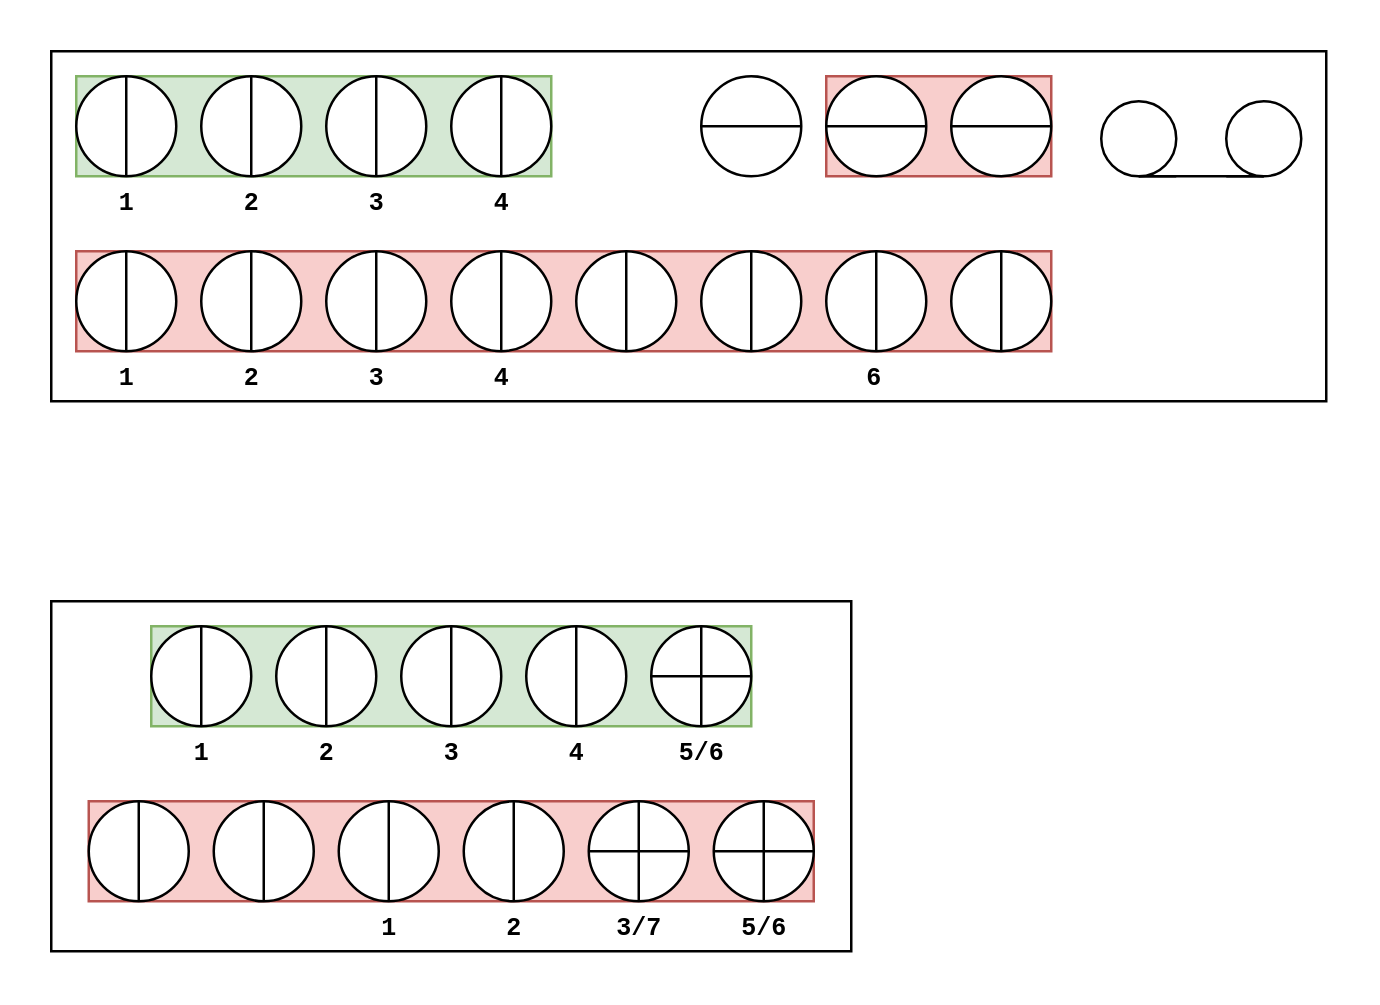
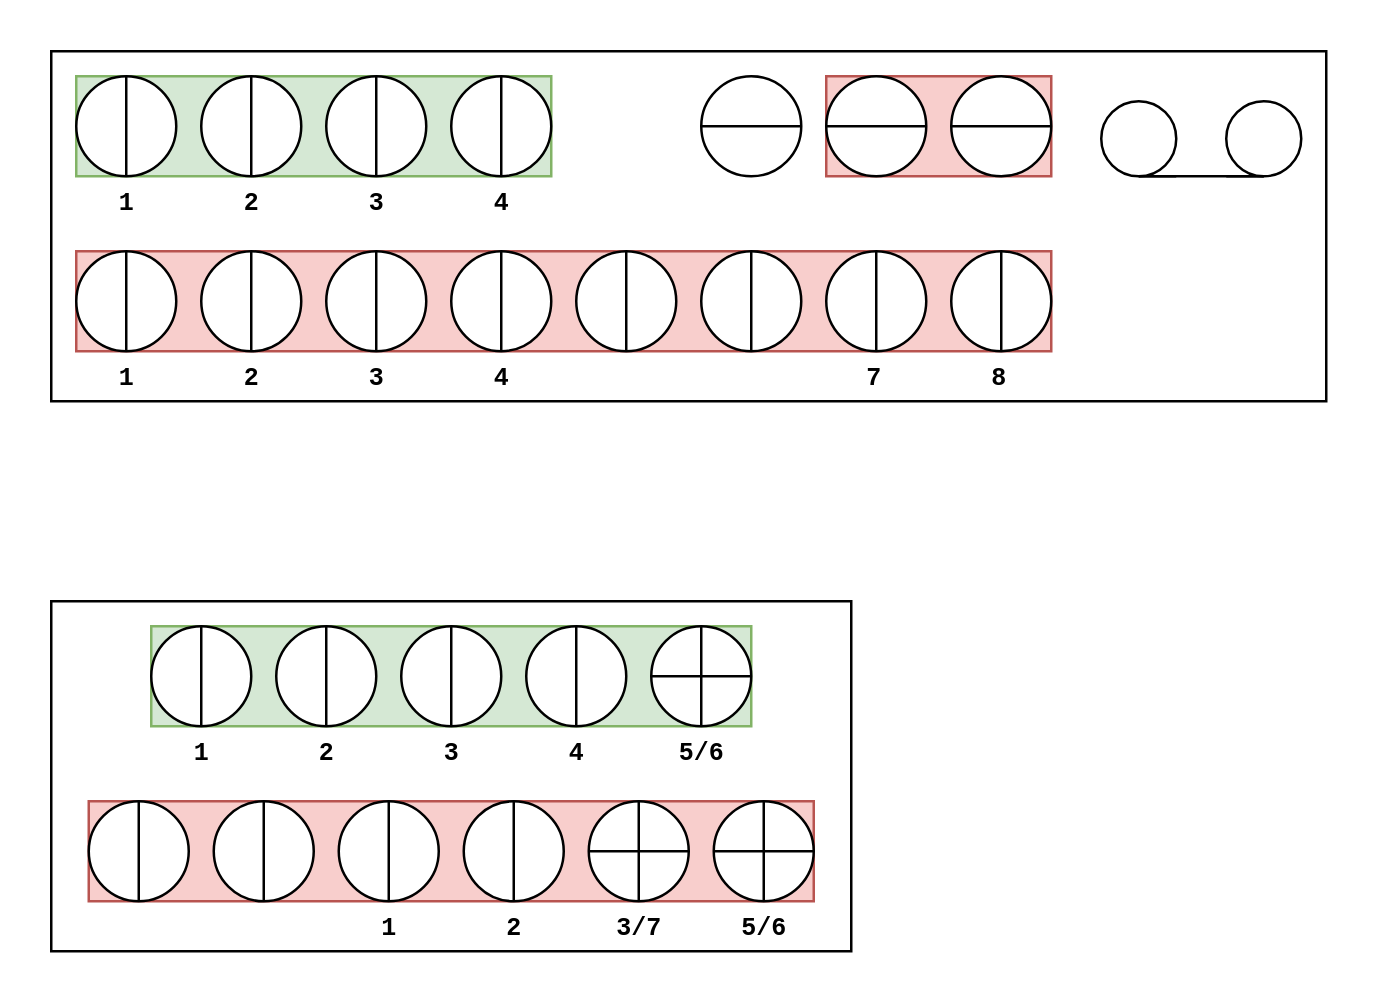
  <mxCell id="0" />
  <mxCell id="1" parent="0" />
  <mxCell id="2" value="" style="group" vertex="1" connectable="0" parent="1"><mxGeometry x="20" y="20" width="510" height="140" as="geometry" /></mxCell>
  <mxCell id="3" value="" style="rounded=0;whiteSpace=wrap;html=1;" vertex="1" parent="2"><mxGeometry width="510" height="140" as="geometry" /></mxCell>
  <mxCell id="4" value="" style="group" vertex="1" connectable="0" parent="2"><mxGeometry x="10" y="10" width="490" height="130" as="geometry" /></mxCell>
  <mxCell id="5" value="" style="group" vertex="1" connectable="0" parent="4"><mxGeometry x="410" y="10" width="80" height="30" as="geometry" /></mxCell>
  <mxCell id="6" value="" style="shape=tapeData;whiteSpace=wrap;html=1;perimeter=ellipsePerimeter;" vertex="1" parent="5"><mxGeometry width="30" height="30" as="geometry" /></mxCell>
  <mxCell id="7" value="" style="shape=tapeData;whiteSpace=wrap;html=1;perimeter=ellipsePerimeter;flipH=1;" vertex="1" parent="5"><mxGeometry x="50" width="30" height="30" as="geometry" /></mxCell>
  <mxCell id="8" value="" style="endArrow=none;html=1;exitX=0.5;exitY=1;exitDx=0;exitDy=0;entryX=0.5;entryY=1;entryDx=0;entryDy=0;" edge="1" parent="5" source="6" target="7"><mxGeometry width="50" height="50" relative="1" as="geometry"><mxPoint x="20" y="90" as="sourcePoint" /><mxPoint x="230" y="40" as="targetPoint" /></mxGeometry></mxCell>
  <mxCell id="9" value="" style="shape=lineEllipse;line=horizontal;perimeter=ellipsePerimeter;whiteSpace=wrap;html=1;backgroundOutline=1;" vertex="1" parent="4"><mxGeometry x="250" width="40" height="40" as="geometry" /></mxCell>
  <mxCell id="10" value="" style="group;fillColor=#f8cecc;strokeColor=#b85450;" vertex="1" connectable="0" parent="4"><mxGeometry x="300" width="90" height="40" as="geometry" /></mxCell>
  <mxCell id="11" value="" style="shape=lineEllipse;line=horizontal;perimeter=ellipsePerimeter;whiteSpace=wrap;html=1;backgroundOutline=1;" vertex="1" parent="10"><mxGeometry x="50" width="40" height="40" as="geometry" /></mxCell>
  <mxCell id="12" value="" style="shape=lineEllipse;line=horizontal;perimeter=ellipsePerimeter;whiteSpace=wrap;html=1;backgroundOutline=1;" vertex="1" parent="10"><mxGeometry width="40" height="40" as="geometry" /></mxCell>
  <mxCell id="13" value="" style="group" vertex="1" connectable="0" parent="4"><mxGeometry width="190" height="60" as="geometry" /></mxCell>
  <mxCell id="14" value="&lt;font style=&quot;font-size: 10px&quot; face=&quot;Courier New&quot;&gt;&lt;b&gt;1&lt;/b&gt;&lt;/font&gt;" style="text;html=1;resizable=0;autosize=1;align=center;verticalAlign=middle;points=[];fillColor=none;strokeColor=none;rounded=0;" vertex="1" parent="13"><mxGeometry x="10" y="40" width="20" height="20" as="geometry" /></mxCell>
  <mxCell id="15" value="" style="group;fillColor=#d5e8d4;strokeColor=#82b366;" vertex="1" connectable="0" parent="13"><mxGeometry width="190" height="40" as="geometry" /></mxCell>
  <mxCell id="16" value="" style="shape=lineEllipse;line=vertical;perimeter=ellipsePerimeter;whiteSpace=wrap;html=1;backgroundOutline=1;" vertex="1" parent="15"><mxGeometry width="40" height="40" as="geometry" /></mxCell>
  <mxCell id="17" value="" style="shape=lineEllipse;line=vertical;perimeter=ellipsePerimeter;whiteSpace=wrap;html=1;backgroundOutline=1;" vertex="1" parent="15"><mxGeometry x="50" width="40" height="40" as="geometry" /></mxCell>
  <mxCell id="18" value="" style="shape=lineEllipse;line=vertical;perimeter=ellipsePerimeter;whiteSpace=wrap;html=1;backgroundOutline=1;" vertex="1" parent="15"><mxGeometry x="100" width="40" height="40" as="geometry" /></mxCell>
  <mxCell id="19" value="" style="shape=lineEllipse;line=vertical;perimeter=ellipsePerimeter;whiteSpace=wrap;html=1;backgroundOutline=1;" vertex="1" parent="15"><mxGeometry x="150" width="40" height="40" as="geometry" /></mxCell>
  <mxCell id="20" value="&lt;font style=&quot;font-size: 10px&quot; face=&quot;Courier New&quot;&gt;&lt;b&gt;2&lt;/b&gt;&lt;/font&gt;" style="text;html=1;resizable=0;autosize=1;align=center;verticalAlign=middle;points=[];fillColor=none;strokeColor=none;rounded=0;" vertex="1" parent="13"><mxGeometry x="60" y="40" width="20" height="20" as="geometry" /></mxCell>
  <mxCell id="21" value="&lt;font style=&quot;font-size: 10px&quot;&gt;&lt;b&gt;&lt;font style=&quot;font-size: 10px&quot; face=&quot;Courier New&quot;&gt;3&lt;/font&gt;&lt;/b&gt;&lt;/font&gt;" style="text;html=1;resizable=0;autosize=1;align=center;verticalAlign=middle;points=[];fillColor=none;strokeColor=none;rounded=0;" vertex="1" parent="13"><mxGeometry x="110" y="40" width="20" height="20" as="geometry" /></mxCell>
  <mxCell id="22" value="&lt;font style=&quot;font-size: 10px&quot; face=&quot;Courier New&quot;&gt;&lt;b&gt;4&lt;/b&gt;&lt;/font&gt;" style="text;html=1;resizable=0;autosize=1;align=center;verticalAlign=middle;points=[];fillColor=none;strokeColor=none;rounded=0;" vertex="1" parent="13"><mxGeometry x="160" y="40" width="20" height="20" as="geometry" /></mxCell>
  <mxCell id="23" value="" style="group" vertex="1" connectable="0" parent="4"><mxGeometry y="70" width="390" height="60" as="geometry" /></mxCell>
  <mxCell id="24" value="" style="group;fillColor=#f8cecc;strokeColor=#b85450;" vertex="1" connectable="0" parent="23"><mxGeometry width="390" height="40" as="geometry" /></mxCell>
  <mxCell id="25" value="" style="shape=lineEllipse;line=vertical;perimeter=ellipsePerimeter;whiteSpace=wrap;html=1;backgroundOutline=1;" vertex="1" parent="24"><mxGeometry width="40" height="40" as="geometry" /></mxCell>
  <mxCell id="26" value="" style="shape=lineEllipse;line=vertical;perimeter=ellipsePerimeter;whiteSpace=wrap;html=1;backgroundOutline=1;" vertex="1" parent="24"><mxGeometry x="50" width="40" height="40" as="geometry" /></mxCell>
  <mxCell id="27" value="" style="shape=lineEllipse;line=vertical;perimeter=ellipsePerimeter;whiteSpace=wrap;html=1;backgroundOutline=1;" vertex="1" parent="24"><mxGeometry x="100" width="40" height="40" as="geometry" /></mxCell>
  <mxCell id="28" value="" style="shape=lineEllipse;line=vertical;perimeter=ellipsePerimeter;whiteSpace=wrap;html=1;backgroundOutline=1;" vertex="1" parent="24"><mxGeometry x="350" width="40" height="40" as="geometry" /></mxCell>
  <mxCell id="29" value="" style="shape=lineEllipse;line=vertical;perimeter=ellipsePerimeter;whiteSpace=wrap;html=1;backgroundOutline=1;" vertex="1" parent="24"><mxGeometry x="150" width="40" height="40" as="geometry" /></mxCell>
  <mxCell id="30" value="" style="shape=lineEllipse;line=vertical;perimeter=ellipsePerimeter;whiteSpace=wrap;html=1;backgroundOutline=1;" vertex="1" parent="24"><mxGeometry x="300" width="40" height="40" as="geometry" /></mxCell>
  <mxCell id="31" value="" style="shape=lineEllipse;line=vertical;perimeter=ellipsePerimeter;whiteSpace=wrap;html=1;backgroundOutline=1;" vertex="1" parent="24"><mxGeometry x="250" width="40" height="40" as="geometry" /></mxCell>
  <mxCell id="32" value="" style="shape=lineEllipse;line=vertical;perimeter=ellipsePerimeter;whiteSpace=wrap;html=1;backgroundOutline=1;" vertex="1" parent="24"><mxGeometry x="200" width="40" height="40" as="geometry" /></mxCell>
  <mxCell id="33" value="&lt;font style=&quot;font-size: 10px&quot; face=&quot;Courier New&quot;&gt;&lt;b&gt;1&lt;/b&gt;&lt;/font&gt;" style="text;html=1;resizable=0;autosize=1;align=center;verticalAlign=middle;points=[];fillColor=none;strokeColor=none;rounded=0;" vertex="1" parent="23"><mxGeometry x="10" y="40" width="20" height="20" as="geometry" /></mxCell>
  <mxCell id="34" value="&lt;font style=&quot;font-size: 10px&quot; face=&quot;Courier New&quot;&gt;&lt;b&gt;2&lt;/b&gt;&lt;/font&gt;" style="text;html=1;resizable=0;autosize=1;align=center;verticalAlign=middle;points=[];fillColor=none;strokeColor=none;rounded=0;" vertex="1" parent="23"><mxGeometry x="60" y="40" width="20" height="20" as="geometry" /></mxCell>
  <mxCell id="35" value="&lt;font style=&quot;font-size: 10px&quot;&gt;&lt;b&gt;&lt;font style=&quot;font-size: 10px&quot; face=&quot;Courier New&quot;&gt;3&lt;/font&gt;&lt;/b&gt;&lt;/font&gt;" style="text;html=1;resizable=0;autosize=1;align=center;verticalAlign=middle;points=[];fillColor=none;strokeColor=none;rounded=0;" vertex="1" parent="23"><mxGeometry x="110" y="40" width="20" height="20" as="geometry" /></mxCell>
  <mxCell id="36" value="&lt;font style=&quot;font-size: 10px&quot; face=&quot;Courier New&quot;&gt;&lt;b&gt;4&lt;/b&gt;&lt;/font&gt;" style="text;html=1;resizable=0;autosize=1;align=center;verticalAlign=middle;points=[];fillColor=none;strokeColor=none;rounded=0;" vertex="1" parent="23"><mxGeometry x="160" y="40" width="20" height="20" as="geometry" /></mxCell>
- <mxCell id="37" value="&lt;font style=&quot;font-size: 10px&quot; face=&quot;Courier New&quot;&gt;&lt;b&gt;6&lt;/b&gt;&lt;/font&gt;" style="text;html=1;resizable=0;autosize=1;align=center;verticalAlign=middle;points=[];fillColor=none;strokeColor=none;rounded=0;" vertex="1" parent="23"><mxGeometry x="309" y="40" width="20" height="20" as="geometry" /></mxCell>
+ <mxCell id="37" value="&lt;font style=&quot;font-size: 10px&quot; face=&quot;Courier New&quot;&gt;&lt;b&gt;7&lt;/b&gt;&lt;/font&gt;" style="text;html=1;resizable=0;autosize=1;align=center;verticalAlign=middle;points=[];fillColor=none;strokeColor=none;rounded=0;" vertex="1" parent="23"><mxGeometry x="309" y="40" width="20" height="20" as="geometry" /></mxCell>
+ <mxCell id="38" value="&lt;font style=&quot;font-size: 10px&quot; face=&quot;Courier New&quot;&gt;&lt;b&gt;8&lt;/b&gt;&lt;/font&gt;" style="text;html=1;resizable=0;autosize=1;align=center;verticalAlign=middle;points=[];fillColor=none;strokeColor=none;rounded=0;" vertex="1" parent="23"><mxGeometry x="359" y="40" width="20" height="20" as="geometry" /></mxCell>
  <mxCell id="39" value="" style="group" vertex="1" connectable="0" parent="1"><mxGeometry x="20" y="240" width="320" height="140" as="geometry" /></mxCell>
  <mxCell id="40" value="" style="rounded=0;whiteSpace=wrap;html=1;" vertex="1" parent="39"><mxGeometry width="320" height="140" as="geometry" /></mxCell>
  <mxCell id="41" value="" style="group" vertex="1" connectable="0" parent="39"><mxGeometry x="15" y="80" width="290" height="60" as="geometry" /></mxCell>
  <mxCell id="42" value="&lt;font style=&quot;font-size: 10px&quot; face=&quot;Courier New&quot;&gt;&lt;b&gt;2&lt;/b&gt;&lt;/font&gt;" style="text;html=1;resizable=0;autosize=1;align=center;verticalAlign=middle;points=[];fillColor=none;strokeColor=none;rounded=0;" vertex="1" parent="41"><mxGeometry x="160" y="40" width="20" height="20" as="geometry" /></mxCell>
  <mxCell id="43" value="&lt;font style=&quot;font-size: 10px&quot; face=&quot;Courier New&quot;&gt;&lt;b&gt;1&lt;/b&gt;&lt;/font&gt;" style="text;html=1;resizable=0;autosize=1;align=center;verticalAlign=middle;points=[];fillColor=none;strokeColor=none;rounded=0;" vertex="1" parent="41"><mxGeometry x="110" y="40" width="20" height="20" as="geometry" /></mxCell>
  <mxCell id="44" value="&lt;font style=&quot;font-size: 10px&quot; face=&quot;Courier New&quot;&gt;&lt;b&gt;3/7&lt;/b&gt;&lt;/font&gt;" style="text;html=1;resizable=0;autosize=1;align=center;verticalAlign=middle;points=[];fillColor=none;strokeColor=none;rounded=0;" vertex="1" parent="41"><mxGeometry x="205" y="40" width="30" height="20" as="geometry" /></mxCell>
  <mxCell id="45" value="&lt;font style=&quot;font-size: 10px&quot; face=&quot;Courier New&quot;&gt;&lt;b&gt;5/6&lt;/b&gt;&lt;/font&gt;" style="text;html=1;resizable=0;autosize=1;align=center;verticalAlign=middle;points=[];fillColor=none;strokeColor=none;rounded=0;" vertex="1" parent="41"><mxGeometry x="255" y="40" width="30" height="20" as="geometry" /></mxCell>
  <mxCell id="46" value="" style="group;fillColor=#f8cecc;strokeColor=#b85450;" vertex="1" connectable="0" parent="41"><mxGeometry width="290" height="40" as="geometry" /></mxCell>
  <mxCell id="47" value="" style="shape=lineEllipse;line=vertical;perimeter=ellipsePerimeter;whiteSpace=wrap;html=1;backgroundOutline=1;" vertex="1" parent="46"><mxGeometry x="50" width="40" height="40" as="geometry" /></mxCell>
  <mxCell id="48" value="" style="shape=orEllipse;perimeter=ellipsePerimeter;whiteSpace=wrap;html=1;backgroundOutline=1;" vertex="1" parent="46"><mxGeometry x="250" width="40" height="40" as="geometry" /></mxCell>
  <mxCell id="49" value="" style="shape=orEllipse;perimeter=ellipsePerimeter;whiteSpace=wrap;html=1;backgroundOutline=1;" vertex="1" parent="46"><mxGeometry x="200" width="40" height="40" as="geometry" /></mxCell>
  <mxCell id="50" value="" style="shape=lineEllipse;line=vertical;perimeter=ellipsePerimeter;whiteSpace=wrap;html=1;backgroundOutline=1;" vertex="1" parent="46"><mxGeometry width="40" height="40" as="geometry" /></mxCell>
  <mxCell id="51" value="" style="shape=lineEllipse;line=vertical;perimeter=ellipsePerimeter;whiteSpace=wrap;html=1;backgroundOutline=1;" vertex="1" parent="46"><mxGeometry x="100" width="40" height="40" as="geometry" /></mxCell>
  <mxCell id="52" value="" style="shape=lineEllipse;line=vertical;perimeter=ellipsePerimeter;whiteSpace=wrap;html=1;backgroundOutline=1;" vertex="1" parent="46"><mxGeometry x="150" width="40" height="40" as="geometry" /></mxCell>
  <mxCell id="53" value="" style="group;container=1;" vertex="1" connectable="0" parent="39"><mxGeometry x="40" y="10" width="240" height="60" as="geometry" /></mxCell>
  <mxCell id="54" value="&lt;font style=&quot;font-size: 10px&quot; face=&quot;Courier New&quot;&gt;&lt;b&gt;1&lt;/b&gt;&lt;/font&gt;" style="text;html=1;resizable=0;autosize=1;align=center;verticalAlign=middle;points=[];fillColor=none;strokeColor=none;rounded=0;" vertex="1" parent="53"><mxGeometry x="10" y="40" width="20" height="20" as="geometry" /></mxCell>
  <mxCell id="55" value="&lt;font style=&quot;font-size: 10px&quot; face=&quot;Courier New&quot;&gt;&lt;b&gt;5/6&lt;/b&gt;&lt;/font&gt;" style="text;html=1;resizable=0;autosize=1;align=center;verticalAlign=middle;points=[];fillColor=none;strokeColor=none;rounded=0;" vertex="1" parent="53"><mxGeometry x="205" y="40" width="30" height="20" as="geometry" /></mxCell>
  <mxCell id="56" value="&lt;font style=&quot;font-size: 10px&quot; face=&quot;Courier New&quot;&gt;&lt;b&gt;2&lt;/b&gt;&lt;/font&gt;" style="text;html=1;resizable=0;autosize=1;align=center;verticalAlign=middle;points=[];fillColor=none;strokeColor=none;rounded=0;" vertex="1" parent="53"><mxGeometry x="60" y="40" width="20" height="20" as="geometry" /></mxCell>
  <mxCell id="57" value="&lt;font style=&quot;font-size: 10px&quot;&gt;&lt;b&gt;&lt;font style=&quot;font-size: 10px&quot; face=&quot;Courier New&quot;&gt;3&lt;/font&gt;&lt;/b&gt;&lt;/font&gt;" style="text;html=1;resizable=0;autosize=1;align=center;verticalAlign=middle;points=[];fillColor=none;strokeColor=none;rounded=0;" vertex="1" parent="53"><mxGeometry x="110" y="40" width="20" height="20" as="geometry" /></mxCell>
  <mxCell id="58" value="&lt;font style=&quot;font-size: 10px&quot; face=&quot;Courier New&quot;&gt;&lt;b&gt;4&lt;/b&gt;&lt;/font&gt;" style="text;html=1;resizable=0;autosize=1;align=center;verticalAlign=middle;points=[];fillColor=none;strokeColor=none;rounded=0;" vertex="1" parent="53"><mxGeometry x="160" y="40" width="20" height="20" as="geometry" /></mxCell>
  <mxCell id="59" value="" style="group;fillColor=#d5e8d4;strokeColor=#82b366;" vertex="1" connectable="0" parent="53"><mxGeometry width="240" height="40" as="geometry" /></mxCell>
  <mxCell id="60" value="" style="shape=orEllipse;perimeter=ellipsePerimeter;whiteSpace=wrap;html=1;backgroundOutline=1;" vertex="1" parent="59"><mxGeometry x="200" width="40" height="40" as="geometry" /></mxCell>
  <mxCell id="61" value="" style="shape=lineEllipse;line=vertical;perimeter=ellipsePerimeter;whiteSpace=wrap;html=1;backgroundOutline=1;" vertex="1" parent="59"><mxGeometry width="40" height="40" as="geometry" /></mxCell>
  <mxCell id="62" value="" style="shape=lineEllipse;line=vertical;perimeter=ellipsePerimeter;whiteSpace=wrap;html=1;backgroundOutline=1;" vertex="1" parent="59"><mxGeometry x="50" width="40" height="40" as="geometry" /></mxCell>
  <mxCell id="63" value="" style="shape=lineEllipse;line=vertical;perimeter=ellipsePerimeter;whiteSpace=wrap;html=1;backgroundOutline=1;" vertex="1" parent="59"><mxGeometry x="100" width="40" height="40" as="geometry" /></mxCell>
  <mxCell id="64" value="" style="shape=lineEllipse;line=vertical;perimeter=ellipsePerimeter;whiteSpace=wrap;html=1;backgroundOutline=1;" vertex="1" parent="59"><mxGeometry x="150" width="40" height="40" as="geometry" /></mxCell>
